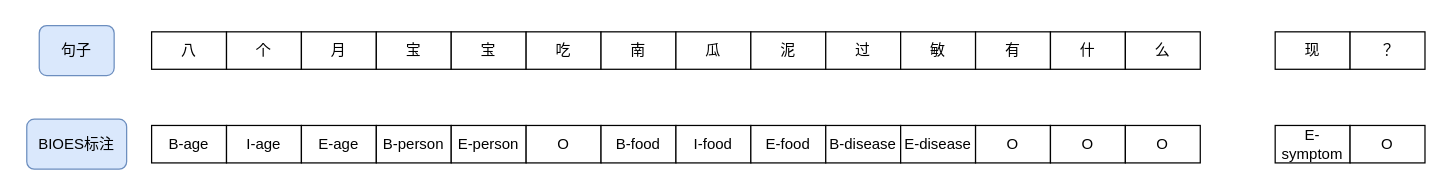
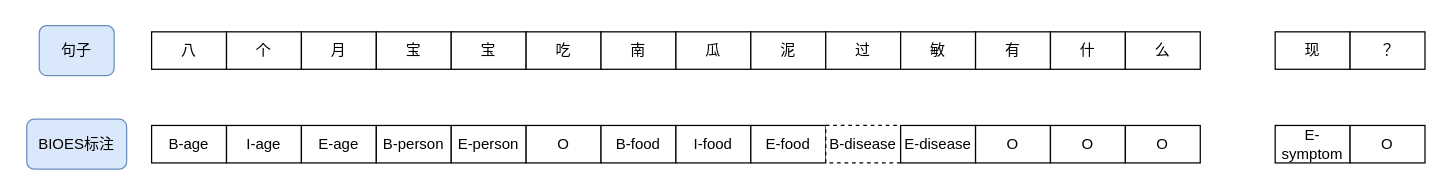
  <mxCell id="0" />
  <mxCell id="1" parent="0" />
  <mxCell id="2" value="八" style="rounded=0;whiteSpace=wrap;html=1;" vertex="1" parent="1"><mxGeometry x="120" y="25" width="60" height="30" as="geometry" /></mxCell>
  <mxCell id="3" value="个" style="rounded=0;whiteSpace=wrap;html=1;" vertex="1" parent="1"><mxGeometry x="180" y="25" width="60" height="30" as="geometry" /></mxCell>
  <mxCell id="4" value="月" style="rounded=0;whiteSpace=wrap;html=1;" vertex="1" parent="1"><mxGeometry x="240" y="25" width="60" height="30" as="geometry" /></mxCell>
  <mxCell id="5" value="宝" style="rounded=0;whiteSpace=wrap;html=1;" vertex="1" parent="1"><mxGeometry x="300" y="25" width="60" height="30" as="geometry" /></mxCell>
  <mxCell id="6" value="宝" style="rounded=0;whiteSpace=wrap;html=1;" vertex="1" parent="1"><mxGeometry x="360" y="25" width="60" height="30" as="geometry" /></mxCell>
  <mxCell id="7" value="吃" style="rounded=0;whiteSpace=wrap;html=1;" vertex="1" parent="1"><mxGeometry x="420" y="25" width="60" height="30" as="geometry" /></mxCell>
  <mxCell id="8" value="南" style="rounded=0;whiteSpace=wrap;html=1;" vertex="1" parent="1"><mxGeometry x="480" y="25" width="60" height="30" as="geometry" /></mxCell>
  <mxCell id="9" value="瓜" style="rounded=0;whiteSpace=wrap;html=1;" vertex="1" parent="1"><mxGeometry x="540" y="25" width="60" height="30" as="geometry" /></mxCell>
  <mxCell id="10" value="泥" style="rounded=0;whiteSpace=wrap;html=1;" vertex="1" parent="1"><mxGeometry x="600" y="25" width="60" height="30" as="geometry" /></mxCell>
  <mxCell id="11" value="过" style="rounded=0;whiteSpace=wrap;html=1;" vertex="1" parent="1"><mxGeometry x="660" y="25" width="60" height="30" as="geometry" /></mxCell>
  <mxCell id="12" value="敏" style="rounded=0;whiteSpace=wrap;html=1;" vertex="1" parent="1"><mxGeometry x="720" y="25" width="60" height="30" as="geometry" /></mxCell>
  <mxCell id="13" value="有" style="rounded=0;whiteSpace=wrap;html=1;" vertex="1" parent="1"><mxGeometry x="780" y="25" width="60" height="30" as="geometry" /></mxCell>
  <mxCell id="14" value="什" style="rounded=0;whiteSpace=wrap;html=1;" vertex="1" parent="1"><mxGeometry x="840" y="25" width="60" height="30" as="geometry" /></mxCell>
  <mxCell id="15" value="么" style="rounded=0;whiteSpace=wrap;html=1;" vertex="1" parent="1"><mxGeometry x="900" y="25" width="60" height="30" as="geometry" /></mxCell>
  <mxCell id="16" value="现" style="rounded=0;whiteSpace=wrap;html=1;" vertex="1" parent="1"><mxGeometry x="1020" y="25" width="60" height="30" as="geometry" /></mxCell>
  <mxCell id="17" value="？" style="rounded=0;whiteSpace=wrap;html=1;" vertex="1" parent="1"><mxGeometry x="1080" y="25" width="60" height="30" as="geometry" /></mxCell>
  <mxCell id="18" value="B-age" style="rounded=0;whiteSpace=wrap;html=1;" vertex="1" parent="1"><mxGeometry x="120" y="100" width="60" height="30" as="geometry" /></mxCell>
  <mxCell id="19" value="I-age" style="rounded=0;whiteSpace=wrap;html=1;" vertex="1" parent="1"><mxGeometry x="180" y="100" width="60" height="30" as="geometry" /></mxCell>
  <mxCell id="20" value="E-age" style="rounded=0;whiteSpace=wrap;html=1;" vertex="1" parent="1"><mxGeometry x="240" y="100" width="60" height="30" as="geometry" /></mxCell>
  <mxCell id="21" value="B-person" style="rounded=0;whiteSpace=wrap;html=1;" vertex="1" parent="1"><mxGeometry x="300" y="100" width="60" height="30" as="geometry" /></mxCell>
  <mxCell id="22" value="E-person" style="rounded=0;whiteSpace=wrap;html=1;" vertex="1" parent="1"><mxGeometry x="360" y="100" width="60" height="30" as="geometry" /></mxCell>
  <mxCell id="23" value="O" style="rounded=0;whiteSpace=wrap;html=1;" vertex="1" parent="1"><mxGeometry x="420" y="100" width="60" height="30" as="geometry" /></mxCell>
  <mxCell id="24" value="B-food" style="rounded=0;whiteSpace=wrap;html=1;" vertex="1" parent="1"><mxGeometry x="480" y="100" width="60" height="30" as="geometry" /></mxCell>
  <mxCell id="25" value="I-food" style="rounded=0;whiteSpace=wrap;html=1;" vertex="1" parent="1"><mxGeometry x="540" y="100" width="60" height="30" as="geometry" /></mxCell>
  <mxCell id="26" value="E-food" style="rounded=0;whiteSpace=wrap;html=1;" vertex="1" parent="1"><mxGeometry x="600" y="100" width="60" height="30" as="geometry" /></mxCell>
- <mxCell id="27" value="B-disease" style="rounded=0;whiteSpace=wrap;html=1;" vertex="1" parent="1"><mxGeometry x="660" y="100" width="60" height="30" as="geometry" /></mxCell>
+ <mxCell id="27" value="B-disease" style="rounded=0;whiteSpace=wrap;html=1;dashed=1;" vertex="1" parent="1"><mxGeometry x="660" y="100" width="60" height="30" as="geometry" /></mxCell>
  <mxCell id="28" value="E-disease" style="rounded=0;whiteSpace=wrap;html=1;" vertex="1" parent="1"><mxGeometry x="720" y="100" width="60" height="30" as="geometry" /></mxCell>
  <mxCell id="29" value="O" style="rounded=0;whiteSpace=wrap;html=1;" vertex="1" parent="1"><mxGeometry x="780" y="100" width="60" height="30" as="geometry" /></mxCell>
  <mxCell id="30" value="O" style="rounded=0;whiteSpace=wrap;html=1;" vertex="1" parent="1"><mxGeometry x="840" y="100" width="60" height="30" as="geometry" /></mxCell>
  <mxCell id="31" value="O" style="rounded=0;whiteSpace=wrap;html=1;" vertex="1" parent="1"><mxGeometry x="900" y="100" width="60" height="30" as="geometry" /></mxCell>
  <mxCell id="32" value="E-symptom" style="rounded=0;whiteSpace=wrap;html=1;" vertex="1" parent="1"><mxGeometry x="1020" y="100" width="60" height="30" as="geometry" /></mxCell>
  <mxCell id="33" value="O" style="rounded=0;whiteSpace=wrap;html=1;" vertex="1" parent="1"><mxGeometry x="1080" y="100" width="60" height="30" as="geometry" /></mxCell>
  <mxCell id="34" value="句子" style="rounded=1;whiteSpace=wrap;html=1;fillColor=#dae8fc;strokeColor=#6c8ebf;" vertex="1" parent="1"><mxGeometry x="30" y="20" width="60" height="40" as="geometry" /></mxCell>
  <mxCell id="35" value="BIOES标注" style="rounded=1;whiteSpace=wrap;html=1;fillColor=#dae8fc;strokeColor=#6c8ebf;" vertex="1" parent="1"><mxGeometry x="20" y="95" width="80" height="40" as="geometry" /></mxCell>
